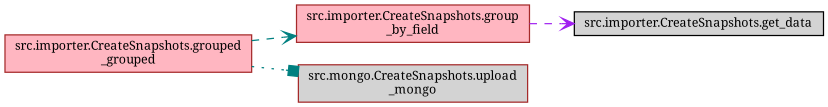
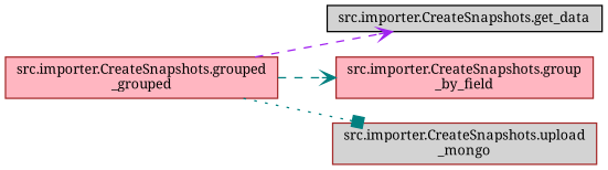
  digraph {
    fontname="Noto Serif"
    rankdir=LR
    node [color=brown fillcolor=lightpink fontname="Noto Serif" fontsize=10 shape=box style=filled]
    edge [arrowhead=vee color=teal fontname="Noto Serif" fontsize=10 labelfontname=Helvetica labelfontsize=10 style=dashed]
    n1 [fontcolor=black height=0.2 label="src.importer.CreateSnapshots.grouped\l_grouped" width=0.4]
    n2 [color=black fillcolor=lightgrey height=0.2 label="src.importer.CreateSnapshots.get_data" width=0.4]
    n3 [height=0.2 label="src.importer.CreateSnapshots.group\l_by_field" width=0.4]
-   n4 [fillcolor=lightgrey height=0.2 label="src.mongo.CreateSnapshots.upload\l_mongo" width=0.4]
-   n3 -> n2 [color=purple]
+   n4 [fillcolor=lightgrey height=0.2 label="src.importer.CreateSnapshots.upload\l_mongo" width=0.4]
+   n1 -> n2 [color=purple]
    n1 -> n3
    n1 -> n4 [arrowhead=box style=dotted]
  }
